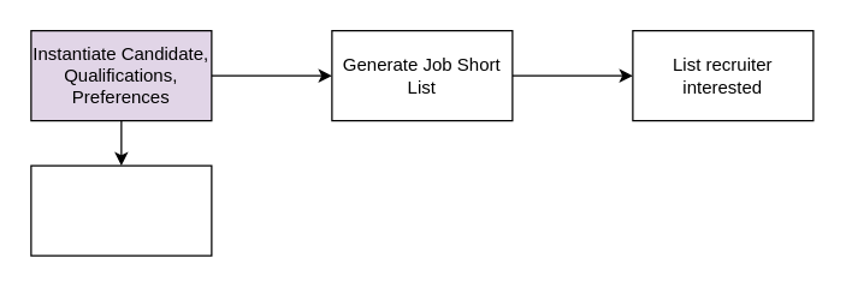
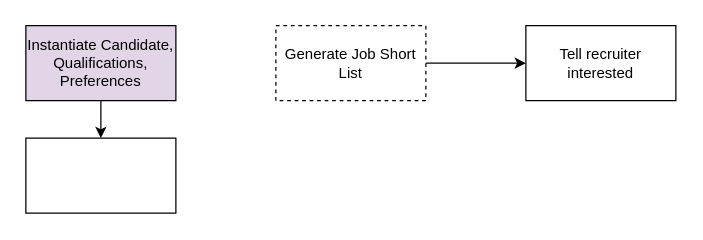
  <mxCell id="0" />
  <mxCell id="1" parent="0" />
- <mxCell id="2" value="" style="edgeStyle=none;html=1;" edge="1" parent="1" source="4" target="6"><mxGeometry relative="1" as="geometry" /></mxCell>
  <mxCell id="3" value="" style="edgeStyle=none;html=1;" edge="1" parent="1" source="4" target="8"><mxGeometry relative="1" as="geometry" /></mxCell>
  <mxCell id="4" value="Instantiate Candidate, Qualifications, Preferences" style="rounded=0;whiteSpace=wrap;html=1;fillColor=#e1d5e7;" vertex="1" parent="1"><mxGeometry x="20" y="20" width="120" height="60" as="geometry" /></mxCell>
  <mxCell id="5" value="" style="edgeStyle=none;html=1;" edge="1" parent="1" source="6" target="7"><mxGeometry relative="1" as="geometry" /></mxCell>
- <mxCell id="6" value="Generate Job Short List" style="whiteSpace=wrap;html=1;rounded=0;" vertex="1" parent="1"><mxGeometry x="220" y="20" width="120" height="60" as="geometry" /></mxCell>
- <mxCell id="7" value="List recruiter interested" style="whiteSpace=wrap;html=1;rounded=0;" vertex="1" parent="1"><mxGeometry x="420" y="20" width="120" height="60" as="geometry" /></mxCell>
+ <mxCell id="6" value="Generate Job Short List" style="whiteSpace=wrap;html=1;rounded=0;dashed=1;" vertex="1" parent="1"><mxGeometry x="220" y="20" width="120" height="60" as="geometry" /></mxCell>
+ <mxCell id="7" value="Tell recruiter interested" style="whiteSpace=wrap;html=1;rounded=0;" vertex="1" parent="1"><mxGeometry x="420" y="20" width="120" height="60" as="geometry" /></mxCell>
  <mxCell id="8" value="" style="whiteSpace=wrap;html=1;rounded=0;" vertex="1" parent="1"><mxGeometry x="20" y="110" width="120" height="60" as="geometry" /></mxCell>
